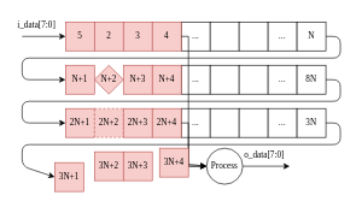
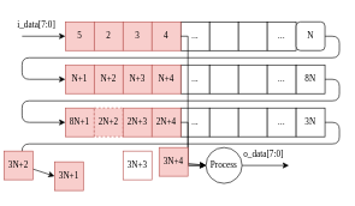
  <mxCell id="0" />
  <mxCell id="1" parent="0" />
  <mxCell id="2" value="&lt;font face=&quot;Times New Roman&quot;&gt;5&lt;/font&gt;" style="rounded=0;whiteSpace=wrap;html=1;fillColor=#f8cecc;strokeColor=#b85450;" parent="1" vertex="1"><mxGeometry x="90" y="30" width="40" height="40" as="geometry" /></mxCell>
  <mxCell id="3" value="&lt;font face=&quot;Times New Roman&quot;&gt;2&lt;/font&gt;" style="rounded=0;whiteSpace=wrap;html=1;fillColor=#f8cecc;strokeColor=#b85450;" parent="1" vertex="1"><mxGeometry x="130" y="30" width="40" height="40" as="geometry" /></mxCell>
  <mxCell id="4" value="&lt;font face=&quot;Times New Roman&quot;&gt;3&lt;/font&gt;" style="rounded=0;whiteSpace=wrap;html=1;fillColor=#f8cecc;strokeColor=#b85450;" parent="1" vertex="1"><mxGeometry x="170" y="30" width="40" height="40" as="geometry" /></mxCell>
  <mxCell id="5" value="..." style="rounded=0;whiteSpace=wrap;html=1;" parent="1" vertex="1"><mxGeometry x="250" y="30" width="40" height="40" as="geometry" /></mxCell>
  <mxCell id="6" value="" style="rounded=0;whiteSpace=wrap;html=1;" parent="1" vertex="1"><mxGeometry x="290" y="30" width="40" height="40" as="geometry" /></mxCell>
  <mxCell id="7" value="" style="rounded=0;whiteSpace=wrap;html=1;" parent="1" vertex="1"><mxGeometry x="330" y="30" width="40" height="40" as="geometry" /></mxCell>
  <mxCell id="8" value="..." style="rounded=0;whiteSpace=wrap;html=1;" parent="1" vertex="1"><mxGeometry x="370" y="30" width="40" height="40" as="geometry" /></mxCell>
  <mxCell id="9" style="edgeStyle=none;html=1;entryX=0;entryY=0.5;entryDx=0;entryDy=0;fontFamily=Times New Roman;" parent="1" source="10" target="11" edge="1"><mxGeometry relative="1" as="geometry"><Array as="points"><mxPoint x="470" y="50" /><mxPoint x="470" y="80" /><mxPoint x="30" y="80" /><mxPoint x="30" y="110" /></Array></mxGeometry></mxCell>
- <mxCell id="10" value="&lt;font face=&quot;Times New Roman&quot;&gt;N&lt;/font&gt;" style="rounded=0;whiteSpace=wrap;html=1;" parent="1" vertex="1"><mxGeometry x="410" y="30" width="40" height="40" as="geometry" /></mxCell>
+ <mxCell id="10" value="&lt;font face=&quot;Times New Roman&quot;&gt;N&lt;/font&gt;" style="whiteSpace=wrap;html=1;rounded=1;" parent="1" vertex="1"><mxGeometry x="410" y="30" width="40" height="40" as="geometry" /></mxCell>
  <mxCell id="11" value="&lt;font face=&quot;Times New Roman&quot;&gt;N+1&lt;/font&gt;" style="rounded=0;whiteSpace=wrap;html=1;fillColor=#f8cecc;strokeColor=#b85450;" parent="1" vertex="1"><mxGeometry x="90" y="90" width="40" height="40" as="geometry" /></mxCell>
- <mxCell id="12" value="&lt;span style=&quot;font-family: &amp;#34;times new roman&amp;#34;&quot;&gt;N+&lt;/span&gt;&lt;font face=&quot;Times New Roman&quot;&gt;2&lt;/font&gt;" style="rhombus;whiteSpace=wrap;html=1;fillColor=#f8cecc;strokeColor=#b85450;" parent="1" vertex="1"><mxGeometry x="130" y="90" width="40" height="40" as="geometry" /></mxCell>
+ <mxCell id="12" value="&lt;span style=&quot;font-family: &amp;#34;times new roman&amp;#34;&quot;&gt;N+&lt;/span&gt;&lt;font face=&quot;Times New Roman&quot;&gt;2&lt;/font&gt;" style="rounded=0;whiteSpace=wrap;html=1;fillColor=#f8cecc;strokeColor=#b85450;" parent="1" vertex="1"><mxGeometry x="130" y="90" width="40" height="40" as="geometry" /></mxCell>
  <mxCell id="13" value="&lt;span style=&quot;font-family: &amp;#34;times new roman&amp;#34;&quot;&gt;N+&lt;/span&gt;&lt;font face=&quot;Times New Roman&quot;&gt;3&lt;/font&gt;" style="rounded=0;whiteSpace=wrap;html=1;fillColor=#f8cecc;strokeColor=#b85450;" parent="1" vertex="1"><mxGeometry x="170" y="90" width="40" height="40" as="geometry" /></mxCell>
  <mxCell id="14" value="..." style="rounded=0;whiteSpace=wrap;html=1;" parent="1" vertex="1"><mxGeometry x="250" y="90" width="40" height="40" as="geometry" /></mxCell>
  <mxCell id="15" value="" style="rounded=0;whiteSpace=wrap;html=1;" parent="1" vertex="1"><mxGeometry x="290" y="90" width="40" height="40" as="geometry" /></mxCell>
  <mxCell id="16" value="" style="rounded=0;whiteSpace=wrap;html=1;" parent="1" vertex="1"><mxGeometry x="330" y="90" width="40" height="40" as="geometry" /></mxCell>
  <mxCell id="17" value="..." style="rounded=0;whiteSpace=wrap;html=1;" parent="1" vertex="1"><mxGeometry x="370" y="90" width="40" height="40" as="geometry" /></mxCell>
  <mxCell id="18" value="&lt;font face=&quot;Times New Roman&quot;&gt;8N&lt;/font&gt;" style="rounded=0;whiteSpace=wrap;html=1;" parent="1" vertex="1"><mxGeometry x="410" y="90" width="40" height="40" as="geometry" /></mxCell>
  <mxCell id="19" value="" style="endArrow=classic;html=1;fontFamily=Times New Roman;" parent="1" edge="1"><mxGeometry width="50" height="50" relative="1" as="geometry"><mxPoint x="30" y="50" as="sourcePoint" /><mxPoint x="90" y="50" as="targetPoint" /></mxGeometry></mxCell>
  <mxCell id="20" value="i_data[7:0]" style="text;html=1;strokeColor=none;fillColor=none;align=center;verticalAlign=middle;whiteSpace=wrap;rounded=0;fontFamily=Times New Roman;" parent="1" vertex="1"><mxGeometry x="20" y="20" width="60" height="30" as="geometry" /></mxCell>
  <mxCell id="21" value="Process" style="ellipse;whiteSpace=wrap;html=1;aspect=fixed;fontFamily=Times New Roman;" parent="1" vertex="1"><mxGeometry x="285" y="205" width="50" height="50" as="geometry" /></mxCell>
  <mxCell id="22" value="" style="endArrow=classic;html=1;fontFamily=Times New Roman;exitX=0;exitY=1;exitDx=0;exitDy=0;" parent="1" edge="1" source="23"><mxGeometry width="50" height="50" relative="1" as="geometry"><mxPoint x="335" y="234.8" as="sourcePoint" /><mxPoint x="400" y="230" as="targetPoint" /></mxGeometry></mxCell>
  <mxCell id="23" value="o_data[7:0]" style="text;html=1;strokeColor=none;fillColor=none;align=center;verticalAlign=middle;whiteSpace=wrap;rounded=0;fontFamily=Times New Roman;" parent="1" vertex="1"><mxGeometry x="335" y="200" width="60" height="30" as="geometry" /></mxCell>
  <mxCell id="24" style="edgeStyle=none;html=1;entryX=0;entryY=0.5;entryDx=0;entryDy=0;fontFamily=Times New Roman;" parent="1" target="25" edge="1"><mxGeometry relative="1" as="geometry"><Array as="points"><mxPoint x="470" y="110" /><mxPoint x="470" y="140" /><mxPoint x="30" y="140" /><mxPoint x="30" y="170" /></Array><mxPoint x="450" y="110" as="sourcePoint" /></mxGeometry></mxCell>
- <mxCell id="25" value="&lt;font face=&quot;Times New Roman&quot;&gt;2N+1&lt;/font&gt;" style="rounded=0;whiteSpace=wrap;html=1;fillColor=#f8cecc;strokeColor=#b85450;" parent="1" vertex="1"><mxGeometry x="90" y="150" width="40" height="40" as="geometry" /></mxCell>
+ <mxCell id="25" value="&lt;font face=&quot;Times New Roman&quot;&gt;8N+1&lt;/font&gt;" style="rounded=0;whiteSpace=wrap;html=1;fillColor=#f8cecc;strokeColor=#b85450;" parent="1" vertex="1"><mxGeometry x="90" y="150" width="40" height="40" as="geometry" /></mxCell>
  <mxCell id="26" value="&lt;span style=&quot;font-family: &amp;#34;times new roman&amp;#34;&quot;&gt;2N+&lt;/span&gt;&lt;font face=&quot;Times New Roman&quot;&gt;2&lt;/font&gt;" style="rounded=0;whiteSpace=wrap;html=1;fillColor=#f8cecc;strokeColor=#b85450;dashed=1;" parent="1" vertex="1"><mxGeometry x="130" y="150" width="40" height="40" as="geometry" /></mxCell>
  <mxCell id="27" value="&lt;span style=&quot;font-family: &amp;#34;times new roman&amp;#34;&quot;&gt;2N+&lt;/span&gt;&lt;font face=&quot;Times New Roman&quot;&gt;3&lt;/font&gt;" style="rounded=0;whiteSpace=wrap;html=1;fillColor=#f8cecc;strokeColor=#b85450;" parent="1" vertex="1"><mxGeometry x="170" y="150" width="40" height="40" as="geometry" /></mxCell>
  <mxCell id="28" value="..." style="rounded=0;whiteSpace=wrap;html=1;" parent="1" vertex="1"><mxGeometry x="250" y="150" width="40" height="40" as="geometry" /></mxCell>
  <mxCell id="29" value="" style="rounded=0;whiteSpace=wrap;html=1;" parent="1" vertex="1"><mxGeometry x="290" y="150" width="40" height="40" as="geometry" /></mxCell>
  <mxCell id="30" value="" style="rounded=0;whiteSpace=wrap;html=1;" parent="1" vertex="1"><mxGeometry x="330" y="150" width="40" height="40" as="geometry" /></mxCell>
  <mxCell id="31" value="..." style="rounded=0;whiteSpace=wrap;html=1;" parent="1" vertex="1"><mxGeometry x="370" y="150" width="40" height="40" as="geometry" /></mxCell>
  <mxCell id="32" value="&lt;font face=&quot;Times New Roman&quot;&gt;3N&lt;/font&gt;" style="rounded=0;whiteSpace=wrap;html=1;" parent="1" vertex="1"><mxGeometry x="410" y="150" width="40" height="40" as="geometry" /></mxCell>
  <mxCell id="33" style="edgeStyle=none;html=1;entryX=0;entryY=0.5;entryDx=0;entryDy=0;fontFamily=Times New Roman;" parent="1" target="34" edge="1"><mxGeometry relative="1" as="geometry"><Array as="points"><mxPoint x="470" y="170" /><mxPoint x="470" y="200" /><mxPoint x="30" y="200" /><mxPoint x="30" y="230" /></Array><mxPoint x="450" y="170" as="sourcePoint" /></mxGeometry></mxCell>
  <mxCell id="34" value="&lt;font face=&quot;Times New Roman&quot;&gt;3N+1&lt;/font&gt;" style="rounded=0;whiteSpace=wrap;html=1;fillColor=#f8cecc;strokeColor=#b85450;" parent="1" vertex="1"><mxGeometry x="75" y="225" width="40" height="40" as="geometry" /></mxCell>
- <mxCell id="35" value="&lt;span style=&quot;font-family: &amp;#34;times new roman&amp;#34;&quot;&gt;3N+&lt;/span&gt;&lt;font face=&quot;Times New Roman&quot;&gt;2&lt;/font&gt;" style="rounded=0;whiteSpace=wrap;html=1;fillColor=#f8cecc;strokeColor=#b85450;" parent="1" vertex="1"><mxGeometry x="130" y="210" width="40" height="40" as="geometry" /></mxCell>
- <mxCell id="36" value="&lt;span style=&quot;font-family: &amp;#34;times new roman&amp;#34;&quot;&gt;3N+&lt;/span&gt;&lt;font face=&quot;Times New Roman&quot;&gt;3&lt;/font&gt;" style="rounded=0;whiteSpace=wrap;html=1;fillColor=#f8cecc;strokeColor=#b85450;" parent="1" vertex="1"><mxGeometry x="170" y="210" width="40" height="40" as="geometry" /></mxCell>
+ <mxCell id="35" value="&lt;span style=&quot;font-family: &amp;#34;times new roman&amp;#34;&quot;&gt;3N+&lt;/span&gt;&lt;font face=&quot;Times New Roman&quot;&gt;2&lt;/font&gt;" style="rounded=0;whiteSpace=wrap;html=1;fillColor=#f8cecc;strokeColor=#b85450;" parent="1" vertex="1"><mxGeometry x="5" y="210" width="40" height="40" as="geometry" /></mxCell>
+ <mxCell id="36" value="&lt;span style=&quot;font-family: &amp;#34;times new roman&amp;#34;&quot;&gt;3N+&lt;/span&gt;&lt;font face=&quot;Times New Roman&quot;&gt;3&lt;/font&gt;" style="rounded=0;whiteSpace=wrap;html=1;fillColor=#ffffff;strokeColor=#b85450;" parent="1" vertex="1"><mxGeometry x="170" y="210" width="40" height="40" as="geometry" /></mxCell>
  <mxCell id="37" value="&lt;font face=&quot;Times New Roman&quot;&gt;4&lt;/font&gt;" style="rounded=0;whiteSpace=wrap;html=1;fillColor=#f8cecc;strokeColor=#b85450;" parent="1" vertex="1"><mxGeometry x="210" y="30" width="40" height="40" as="geometry" /></mxCell>
  <mxCell id="38" style="edgeStyle=none;html=1;entryX=0;entryY=0.5;entryDx=0;entryDy=0;rounded=0;" parent="1" target="21" edge="1"><mxGeometry relative="1" as="geometry"><Array as="points"><mxPoint x="260" y="50" /><mxPoint x="260" y="230" /></Array><mxPoint x="250" y="50" as="sourcePoint" /></mxGeometry></mxCell>
  <mxCell id="39" value="&lt;span style=&quot;font-family: &amp;#34;times new roman&amp;#34;&quot;&gt;N+&lt;/span&gt;&lt;font face=&quot;Times New Roman&quot;&gt;4&lt;/font&gt;" style="rounded=0;whiteSpace=wrap;html=1;fillColor=#f8cecc;strokeColor=#b85450;" parent="1" vertex="1"><mxGeometry x="210" y="90" width="40" height="40" as="geometry" /></mxCell>
  <mxCell id="40" value="&lt;span style=&quot;font-family: &amp;#34;times new roman&amp;#34;&quot;&gt;2N+&lt;/span&gt;&lt;font face=&quot;Times New Roman&quot;&gt;4&lt;/font&gt;" style="rounded=0;whiteSpace=wrap;html=1;fillColor=#f8cecc;strokeColor=#b85450;" parent="1" vertex="1"><mxGeometry x="210" y="150" width="40" height="40" as="geometry" /></mxCell>
  <mxCell id="41" style="edgeStyle=none;rounded=0;html=1;entryX=0;entryY=0.5;entryDx=0;entryDy=0;" parent="1" target="21" edge="1"><mxGeometry relative="1" as="geometry"><Array as="points"><mxPoint x="260" y="170" /><mxPoint x="260" y="230" /></Array><mxPoint x="250" y="170" as="sourcePoint" /></mxGeometry></mxCell>
  <mxCell id="42" style="edgeStyle=none;html=1;entryX=0;entryY=0.5;entryDx=0;entryDy=0;" edge="1" parent="1" source="43" target="21"><mxGeometry relative="1" as="geometry" /></mxCell>
  <mxCell id="43" value="&lt;span style=&quot;font-family: &amp;#34;times new roman&amp;#34;&quot;&gt;3N+&lt;/span&gt;&lt;font face=&quot;Times New Roman&quot;&gt;4&lt;/font&gt;" style="rounded=0;whiteSpace=wrap;html=1;fillColor=#f8cecc;strokeColor=#b85450;" parent="1" vertex="1"><mxGeometry x="220" y="205" width="40" height="40" as="geometry" /></mxCell>
